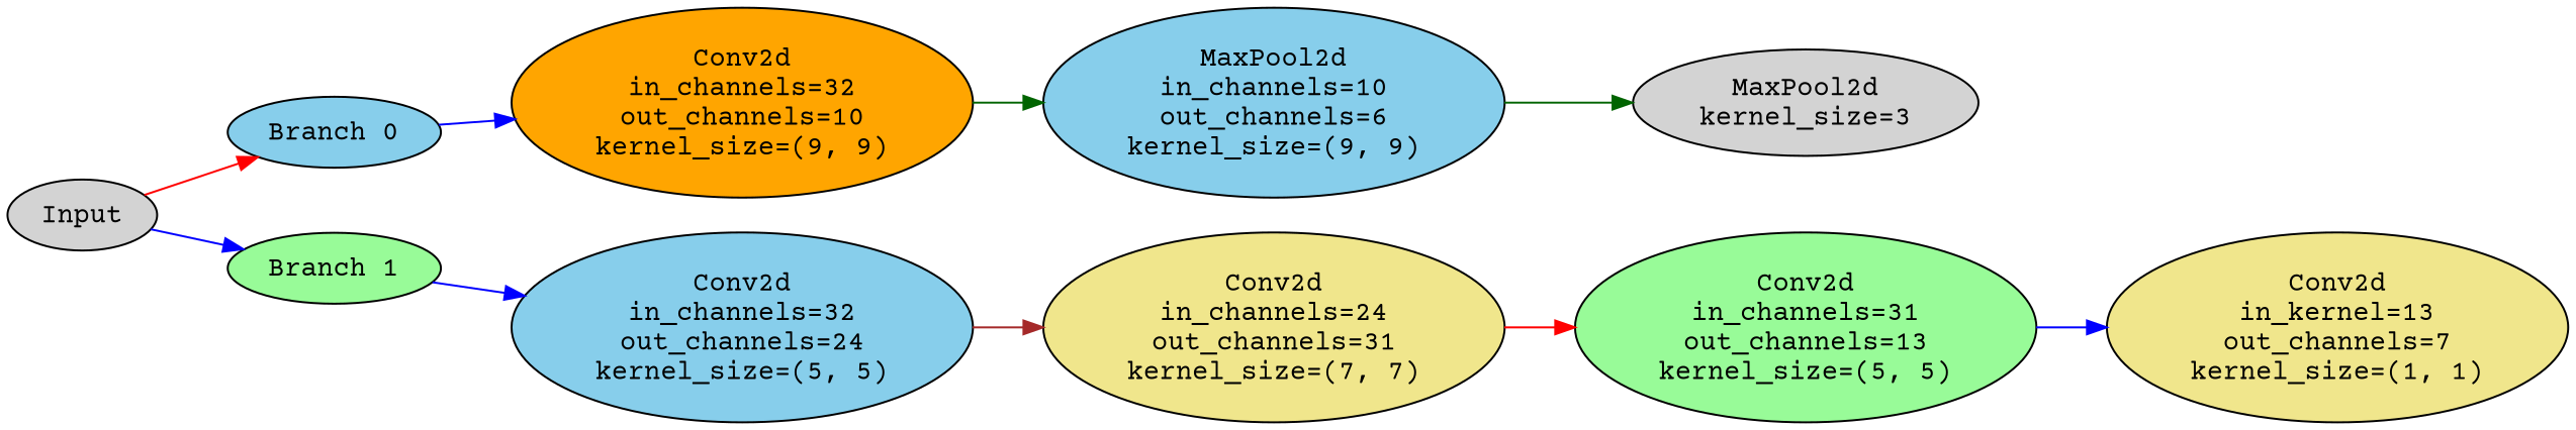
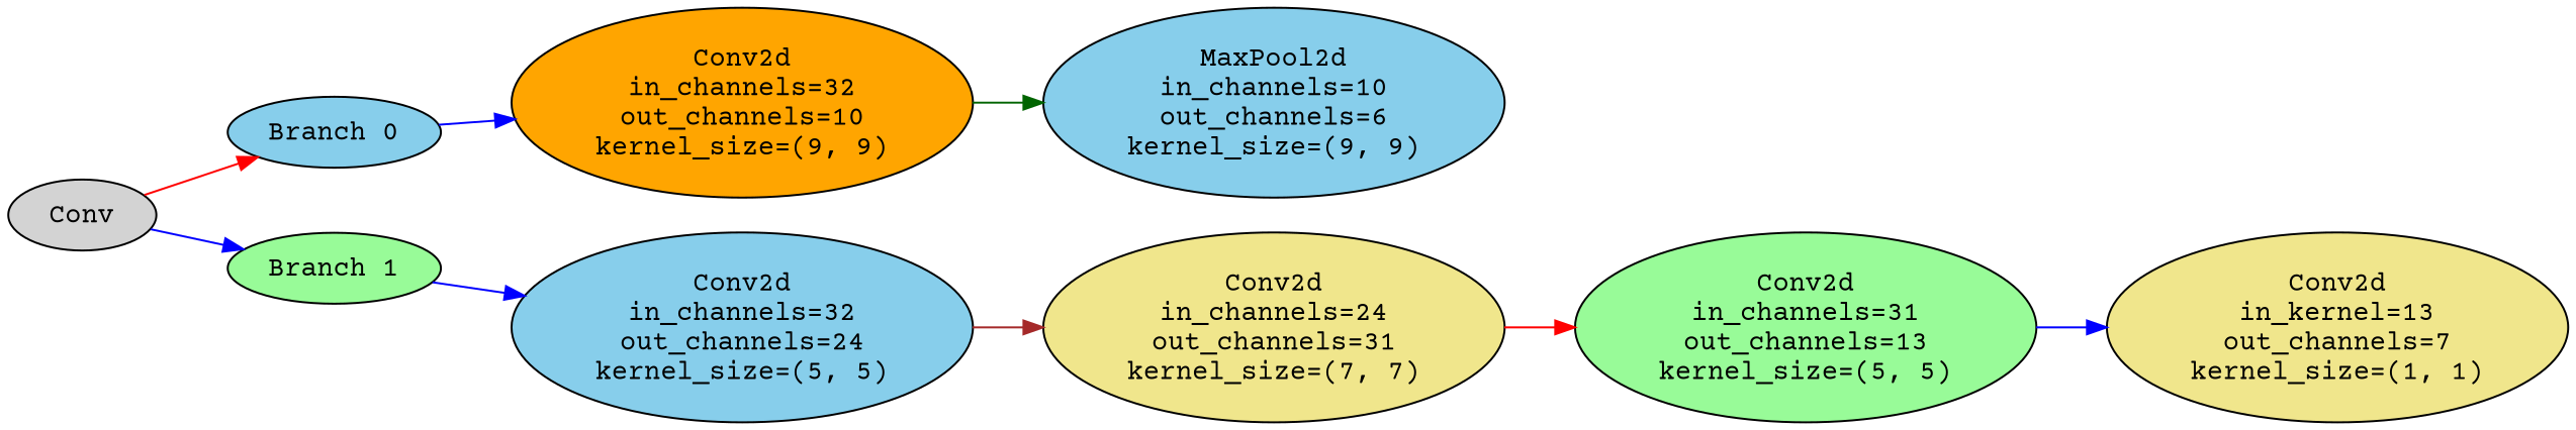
  digraph {
    fontname="Courier Prime"
    rankdir=LR
    node [fillcolor=skyblue fontname="Courier Prime" style=filled]
    edge [color=blue fontname="Courier Prime"]
-   n1 [fillcolor=lightgrey label=Input]
+   n1 [fillcolor=lightgrey label=Conv]
    n2 [label="Branch 0"]
    n3 [fillcolor=palegreen label="Branch 1"]
    n4 [fillcolor=orange label="Conv2d\nin_channels=32\nout_channels=10\nkernel_size=(9, 9)"]
    n5 [label="Conv2d\nin_channels=32\nout_channels=24\nkernel_size=(5, 5)"]
    n6 [label="MaxPool2d\nin_channels=10\nout_channels=6\nkernel_size=(9, 9)"]
-   n7 [fillcolor=lightgrey label="MaxPool2d\nkernel_size=3"]
    n8 [fillcolor=khaki label="Conv2d\nin_channels=24\nout_channels=31\nkernel_size=(7, 7)"]
    n9 [fillcolor=palegreen label="Conv2d\nin_channels=31\nout_channels=13\nkernel_size=(5, 5)"]
    n10 [fillcolor=khaki label="Conv2d\nin_kernel=13\nout_channels=7\nkernel_size=(1, 1)"]
    n1 -> n2 [color=red]
    n1 -> n3
    n2 -> n4
    n3 -> n5
    n4 -> n6 [color=darkgreen]
    n5 -> n8 [color=brown]
-   n6 -> n7 [color=darkgreen]
    n8 -> n9 [color=red]
    n9 -> n10
  }
